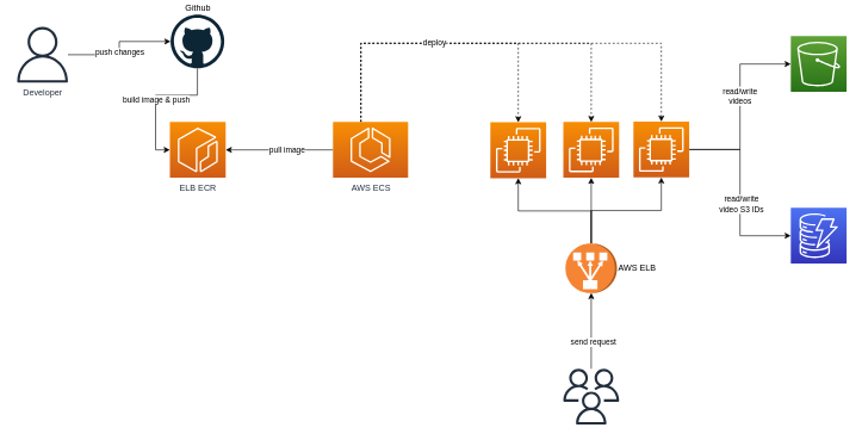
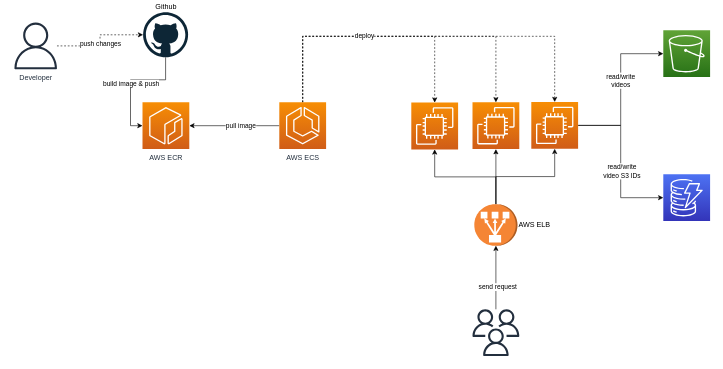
  <mxCell id="0" />
  <mxCell id="1" parent="0" />
- <mxCell id="2" value="ELB ECR" style="sketch=0;points=[[0,0,0],[0.25,0,0],[0.5,0,0],[0.75,0,0],[1,0,0],[0,1,0],[0.25,1,0],[0.5,1,0],[0.75,1,0],[1,1,0],[0,0.25,0],[0,0.5,0],[0,0.75,0],[1,0.25,0],[1,0.5,0],[1,0.75,0]];outlineConnect=0;fontColor=#232F3E;gradientColor=#F78E04;gradientDirection=north;fillColor=#D05C17;strokeColor=#ffffff;dashed=0;verticalLabelPosition=bottom;verticalAlign=top;align=center;html=1;fontSize=12;fontStyle=0;aspect=fixed;shape=mxgraph.aws4.resourceIcon;resIcon=mxgraph.aws4.ecr;" vertex="1" parent="1"><mxGeometry x="237" y="170" width="78" height="78" as="geometry" /></mxCell>
+ <mxCell id="2" value="AWS ECR" style="sketch=0;points=[[0,0,0],[0.25,0,0],[0.5,0,0],[0.75,0,0],[1,0,0],[0,1,0],[0.25,1,0],[0.5,1,0],[0.75,1,0],[1,1,0],[0,0.25,0],[0,0.5,0],[0,0.75,0],[1,0.25,0],[1,0.5,0],[1,0.75,0]];outlineConnect=0;fontColor=#232F3E;gradientColor=#F78E04;gradientDirection=north;fillColor=#D05C17;strokeColor=#ffffff;dashed=0;verticalLabelPosition=bottom;verticalAlign=top;align=center;html=1;fontSize=12;fontStyle=0;aspect=fixed;shape=mxgraph.aws4.resourceIcon;resIcon=mxgraph.aws4.ecr;" vertex="1" parent="1"><mxGeometry x="237" y="170" width="78" height="78" as="geometry" /></mxCell>
  <mxCell id="3" style="edgeStyle=orthogonalEdgeStyle;rounded=0;orthogonalLoop=1;jettySize=auto;html=1;" edge="1" parent="1" source="9" target="2"><mxGeometry relative="1" as="geometry" /></mxCell>
  <mxCell id="4" value="pull image" style="edgeLabel;html=1;align=center;verticalAlign=middle;resizable=0;points=[];" vertex="1" connectable="0" parent="3"><mxGeometry x="-0.14" y="-1" relative="1" as="geometry"><mxPoint as="offset" /></mxGeometry></mxCell>
  <mxCell id="5" style="edgeStyle=orthogonalEdgeStyle;rounded=0;orthogonalLoop=1;jettySize=auto;html=1;entryX=0.5;entryY=0;entryDx=0;entryDy=0;entryPerimeter=0;dashed=1;" edge="1" parent="1" source="9" target="17"><mxGeometry relative="1" as="geometry"><Array as="points"><mxPoint x="504" y="60" /><mxPoint x="826" y="60" /></Array></mxGeometry></mxCell>
  <mxCell id="6" style="edgeStyle=orthogonalEdgeStyle;rounded=0;orthogonalLoop=1;jettySize=auto;html=1;entryX=0.5;entryY=0;entryDx=0;entryDy=0;entryPerimeter=0;dashed=1;" edge="1" parent="1" source="9" target="10"><mxGeometry relative="1" as="geometry"><Array as="points"><mxPoint x="504" y="60" /><mxPoint x="724" y="60" /></Array></mxGeometry></mxCell>
  <mxCell id="7" style="edgeStyle=orthogonalEdgeStyle;rounded=0;orthogonalLoop=1;jettySize=auto;html=1;entryX=0.5;entryY=0;entryDx=0;entryDy=0;entryPerimeter=0;dashed=1;" edge="1" parent="1" source="9" target="22"><mxGeometry relative="1" as="geometry"><Array as="points"><mxPoint x="504" y="60" /><mxPoint x="924" y="60" /></Array></mxGeometry></mxCell>
  <mxCell id="8" value="deploy" style="edgeLabel;html=1;align=center;verticalAlign=middle;resizable=0;points=[];" vertex="1" connectable="0" parent="7"><mxGeometry x="-0.337" y="1" relative="1" as="geometry"><mxPoint as="offset" /></mxGeometry></mxCell>
- <mxCell id="9" value="AWS ECS" style="sketch=0;points=[[0,0,0],[0.25,0,0],[0.5,0,0],[0.75,0,0],[1,0,0],[0,1,0],[0.25,1,0],[0.5,1,0],[0.75,1,0],[1,1,0],[0,0.25,0],[0,0.5,0],[0,0.75,0],[1,0.25,0],[1,0.5,0],[1,0.75,0]];outlineConnect=0;fontColor=#232F3E;gradientColor=#F78E04;gradientDirection=north;fillColor=#D05C17;strokeColor=#ffffff;dashed=0;verticalLabelPosition=bottom;verticalAlign=top;align=center;html=1;fontSize=12;fontStyle=0;aspect=fixed;shape=mxgraph.aws4.resourceIcon;resIcon=mxgraph.aws4.ecs;" vertex="1" parent="1"><mxGeometry x="465" y="170" width="105" height="78" as="geometry" /></mxCell>
+ <mxCell id="9" value="AWS ECS" style="sketch=0;points=[[0,0,0],[0.25,0,0],[0.5,0,0],[0.75,0,0],[1,0,0],[0,1,0],[0.25,1,0],[0.5,1,0],[0.75,1,0],[1,1,0],[0,0.25,0],[0,0.5,0],[0,0.75,0],[1,0.25,0],[1,0.5,0],[1,0.75,0]];outlineConnect=0;fontColor=#232F3E;gradientColor=#F78E04;gradientDirection=north;fillColor=#D05C17;strokeColor=#ffffff;dashed=0;verticalLabelPosition=bottom;verticalAlign=top;align=center;html=1;fontSize=12;fontStyle=0;aspect=fixed;shape=mxgraph.aws4.resourceIcon;resIcon=mxgraph.aws4.ecs;" vertex="1" parent="1"><mxGeometry x="465" y="170" width="78" height="78" as="geometry" /></mxCell>
  <mxCell id="10" value="" style="sketch=0;points=[[0,0,0],[0.25,0,0],[0.5,0,0],[0.75,0,0],[1,0,0],[0,1,0],[0.25,1,0],[0.5,1,0],[0.75,1,0],[1,1,0],[0,0.25,0],[0,0.5,0],[0,0.75,0],[1,0.25,0],[1,0.5,0],[1,0.75,0]];outlineConnect=0;fontColor=#232F3E;gradientColor=#F78E04;gradientDirection=north;fillColor=#D05C17;strokeColor=#ffffff;dashed=0;verticalLabelPosition=bottom;verticalAlign=top;align=center;html=1;fontSize=12;fontStyle=0;aspect=fixed;shape=mxgraph.aws4.resourceIcon;resIcon=mxgraph.aws4.ec2;" vertex="1" parent="1"><mxGeometry x="685" y="170.5" width="78" height="78" as="geometry" /></mxCell>
  <mxCell id="11" style="edgeStyle=orthogonalEdgeStyle;rounded=0;orthogonalLoop=1;jettySize=auto;html=1;entryX=0;entryY=0.5;entryDx=0;entryDy=0;entryPerimeter=0;" edge="1" parent="1" source="13" target="2"><mxGeometry relative="1" as="geometry" /></mxCell>
  <mxCell id="12" value="build image &amp;amp; push" style="edgeLabel;html=1;align=center;verticalAlign=middle;resizable=0;points=[];" vertex="1" connectable="0" parent="11"><mxGeometry x="0.062" relative="1" as="geometry"><mxPoint as="offset" /></mxGeometry></mxCell>
  <mxCell id="13" value="Github" style="dashed=0;outlineConnect=0;html=1;align=center;labelPosition=center;verticalLabelPosition=top;verticalAlign=bottom;shape=mxgraph.weblogos.github" vertex="1" parent="1"><mxGeometry x="238" y="20" width="75" height="75" as="geometry" /></mxCell>
- <mxCell id="14" style="edgeStyle=orthogonalEdgeStyle;rounded=0;orthogonalLoop=1;jettySize=auto;html=1;" edge="1" parent="1" source="16" target="13"><mxGeometry relative="1" as="geometry" /></mxCell>
+ <mxCell id="14" style="edgeStyle=orthogonalEdgeStyle;rounded=0;orthogonalLoop=1;jettySize=auto;html=1;dashed=1;" edge="1" parent="1" source="16" target="13"><mxGeometry relative="1" as="geometry" /></mxCell>
  <mxCell id="15" value="push changes" style="edgeLabel;html=1;align=center;verticalAlign=middle;resizable=0;points=[];" vertex="1" connectable="0" parent="14"><mxGeometry x="-0.073" relative="1" as="geometry"><mxPoint as="offset" /></mxGeometry></mxCell>
  <mxCell id="16" value="Developer" style="sketch=0;outlineConnect=0;fontColor=#232F3E;gradientColor=none;fillColor=#232F3E;strokeColor=none;dashed=0;verticalLabelPosition=bottom;verticalAlign=top;align=center;html=1;fontSize=12;fontStyle=0;aspect=fixed;pointerEvents=1;shape=mxgraph.aws4.user;" vertex="1" parent="1"><mxGeometry x="20" y="37" width="78" height="78" as="geometry" /></mxCell>
  <mxCell id="17" value="" style="sketch=0;points=[[0,0,0],[0.25,0,0],[0.5,0,0],[0.75,0,0],[1,0,0],[0,1,0],[0.25,1,0],[0.5,1,0],[0.75,1,0],[1,1,0],[0,0.25,0],[0,0.5,0],[0,0.75,0],[1,0.25,0],[1,0.5,0],[1,0.75,0]];outlineConnect=0;fontColor=#232F3E;gradientColor=#F78E04;gradientDirection=north;fillColor=#D05C17;strokeColor=#ffffff;dashed=0;verticalLabelPosition=bottom;verticalAlign=top;align=center;html=1;fontSize=12;fontStyle=0;aspect=fixed;shape=mxgraph.aws4.resourceIcon;resIcon=mxgraph.aws4.ec2;" vertex="1" parent="1"><mxGeometry x="787" y="170" width="78" height="78" as="geometry" /></mxCell>
  <mxCell id="18" style="edgeStyle=orthogonalEdgeStyle;rounded=0;orthogonalLoop=1;jettySize=auto;html=1;entryX=0;entryY=0.5;entryDx=0;entryDy=0;entryPerimeter=0;" edge="1" parent="1" source="22" target="30"><mxGeometry relative="1" as="geometry" /></mxCell>
  <mxCell id="19" value="read/write&lt;br&gt;videos" style="edgeLabel;html=1;align=center;verticalAlign=middle;resizable=0;points=[];" vertex="1" connectable="0" parent="18"><mxGeometry x="0.118" y="1" relative="1" as="geometry"><mxPoint as="offset" /></mxGeometry></mxCell>
  <mxCell id="20" style="edgeStyle=orthogonalEdgeStyle;rounded=0;orthogonalLoop=1;jettySize=auto;html=1;entryX=0;entryY=0.5;entryDx=0;entryDy=0;entryPerimeter=0;" edge="1" parent="1" source="22" target="31"><mxGeometry relative="1" as="geometry" /></mxCell>
  <mxCell id="21" value="read/write&lt;br&gt;video S3 IDs" style="edgeLabel;html=1;align=center;verticalAlign=middle;resizable=0;points=[];" vertex="1" connectable="0" parent="20"><mxGeometry x="0.117" y="1" relative="1" as="geometry"><mxPoint as="offset" /></mxGeometry></mxCell>
  <mxCell id="22" value="" style="sketch=0;points=[[0,0,0],[0.25,0,0],[0.5,0,0],[0.75,0,0],[1,0,0],[0,1,0],[0.25,1,0],[0.5,1,0],[0.75,1,0],[1,1,0],[0,0.25,0],[0,0.5,0],[0,0.75,0],[1,0.25,0],[1,0.5,0],[1,0.75,0]];outlineConnect=0;fontColor=#232F3E;gradientColor=#F78E04;gradientDirection=north;fillColor=#D05C17;strokeColor=#ffffff;dashed=0;verticalLabelPosition=bottom;verticalAlign=top;align=center;html=1;fontSize=12;fontStyle=0;aspect=fixed;shape=mxgraph.aws4.resourceIcon;resIcon=mxgraph.aws4.ec2;" vertex="1" parent="1"><mxGeometry x="885" y="169.5" width="78" height="78" as="geometry" /></mxCell>
  <mxCell id="23" style="edgeStyle=orthogonalEdgeStyle;rounded=0;orthogonalLoop=1;jettySize=auto;html=1;entryX=0.5;entryY=1;entryDx=0;entryDy=0;entryPerimeter=0;exitX=1;exitY=0.5;exitDx=0;exitDy=0;exitPerimeter=0;" edge="1" parent="1" source="26" target="10"><mxGeometry relative="1" as="geometry" /></mxCell>
  <mxCell id="24" style="edgeStyle=orthogonalEdgeStyle;rounded=0;orthogonalLoop=1;jettySize=auto;html=1;entryX=0.5;entryY=1;entryDx=0;entryDy=0;entryPerimeter=0;" edge="1" parent="1" source="26" target="17"><mxGeometry relative="1" as="geometry" /></mxCell>
  <mxCell id="25" style="edgeStyle=orthogonalEdgeStyle;rounded=0;orthogonalLoop=1;jettySize=auto;html=1;entryX=0.5;entryY=1;entryDx=0;entryDy=0;entryPerimeter=0;exitX=1;exitY=0.5;exitDx=0;exitDy=0;exitPerimeter=0;" edge="1" parent="1" source="26" target="22"><mxGeometry relative="1" as="geometry" /></mxCell>
  <mxCell id="26" value="AWS ELB" style="outlineConnect=0;dashed=0;verticalLabelPosition=middle;verticalAlign=middle;align=left;html=1;shape=mxgraph.aws3.classic_load_balancer;fillColor=#F58534;gradientColor=none;direction=north;rotation=0;labelPosition=right;" vertex="1" parent="1"><mxGeometry x="790" y="340" width="72" height="69" as="geometry" /></mxCell>
  <mxCell id="27" style="edgeStyle=orthogonalEdgeStyle;rounded=0;orthogonalLoop=1;jettySize=auto;html=1;entryX=0;entryY=0.5;entryDx=0;entryDy=0;entryPerimeter=0;" edge="1" parent="1" source="29" target="26"><mxGeometry relative="1" as="geometry" /></mxCell>
  <mxCell id="28" value="send request" style="edgeLabel;html=1;align=center;verticalAlign=middle;resizable=0;points=[];" vertex="1" connectable="0" parent="27"><mxGeometry x="-0.277" y="-2" relative="1" as="geometry"><mxPoint as="offset" /></mxGeometry></mxCell>
  <mxCell id="29" value="" style="sketch=0;outlineConnect=0;fontColor=#232F3E;gradientColor=none;fillColor=#232F3E;strokeColor=none;dashed=0;verticalLabelPosition=bottom;verticalAlign=top;align=center;html=1;fontSize=12;fontStyle=0;aspect=fixed;pointerEvents=1;shape=mxgraph.aws4.users;" vertex="1" parent="1"><mxGeometry x="787" y="515" width="78" height="78" as="geometry" /></mxCell>
  <mxCell id="30" value="" style="sketch=0;points=[[0,0,0],[0.25,0,0],[0.5,0,0],[0.75,0,0],[1,0,0],[0,1,0],[0.25,1,0],[0.5,1,0],[0.75,1,0],[1,1,0],[0,0.25,0],[0,0.5,0],[0,0.75,0],[1,0.25,0],[1,0.5,0],[1,0.75,0]];outlineConnect=0;fontColor=#232F3E;gradientColor=#60A337;gradientDirection=north;fillColor=#277116;strokeColor=#ffffff;dashed=0;verticalLabelPosition=bottom;verticalAlign=top;align=center;html=1;fontSize=12;fontStyle=0;aspect=fixed;shape=mxgraph.aws4.resourceIcon;resIcon=mxgraph.aws4.s3;" vertex="1" parent="1"><mxGeometry x="1105" y="50" width="78" height="78" as="geometry" /></mxCell>
  <mxCell id="31" value="" style="sketch=0;points=[[0,0,0],[0.25,0,0],[0.5,0,0],[0.75,0,0],[1,0,0],[0,1,0],[0.25,1,0],[0.5,1,0],[0.75,1,0],[1,1,0],[0,0.25,0],[0,0.5,0],[0,0.75,0],[1,0.25,0],[1,0.5,0],[1,0.75,0]];outlineConnect=0;fontColor=#232F3E;gradientColor=#4D72F3;gradientDirection=north;fillColor=#3334B9;strokeColor=#ffffff;dashed=0;verticalLabelPosition=bottom;verticalAlign=top;align=center;html=1;fontSize=12;fontStyle=0;aspect=fixed;shape=mxgraph.aws4.resourceIcon;resIcon=mxgraph.aws4.dynamodb;" vertex="1" parent="1"><mxGeometry x="1105" y="290" width="78" height="78" as="geometry" /></mxCell>
